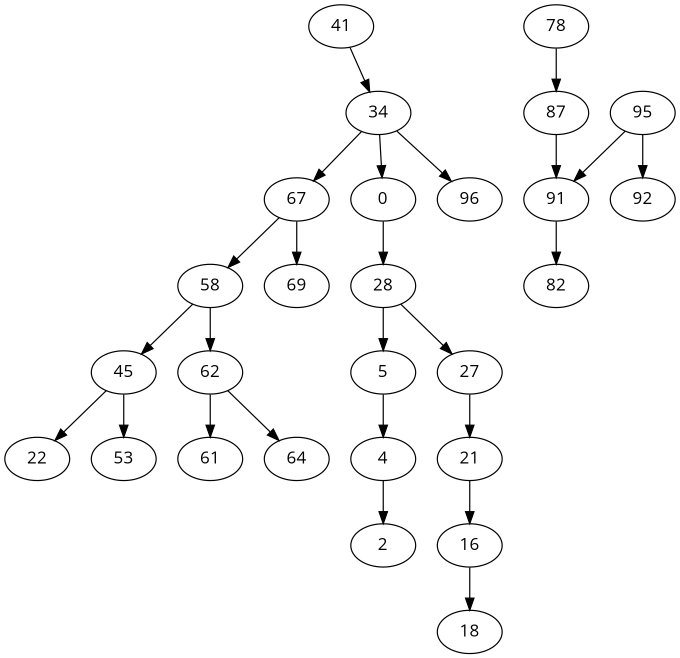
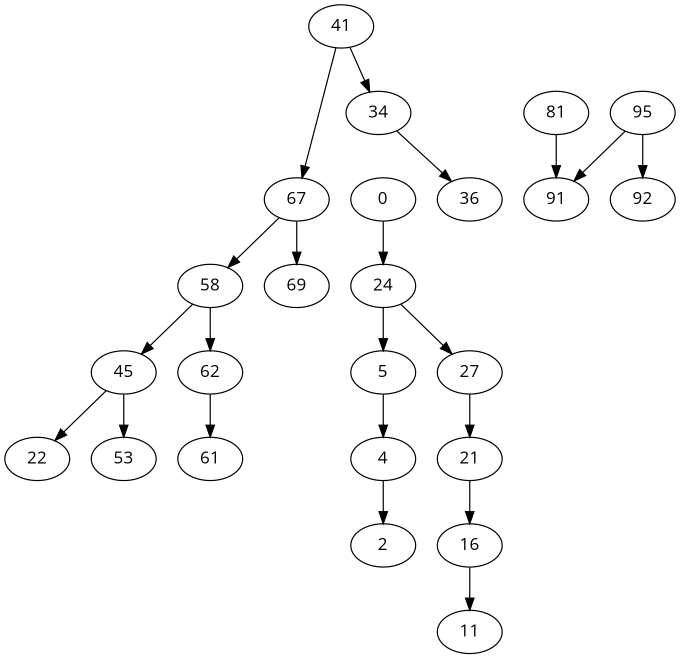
  digraph {
    fontname="Open Sans"
    node [fontname="Open Sans"]
    edge [fontname="Open Sans"]
    41
    34
    67
    0
-   36 [label=96]
+   36
    58
    69
-   24 [label=28]
+   24
    45
    62
    5
    27
    n13 [label=22]
    53
    61
-   64
-   78
-   81 [label=87]
+   81
    4
    21
    91
    2
    16
-   82
-   18
+   18 [label=11]
    95
    92
    41 -> 34
-   34 -> 67
-   34 -> 0
+   41 -> 67
    34 -> 36
    67 -> 58
    67 -> 69
    0 -> 24
    58 -> 45
    58 -> 62
    24 -> 5
    24 -> 27
    45 -> n13
    45 -> 53
    62 -> 61
-   62 -> 64
    5 -> 4
    27 -> 21
-   78 -> 81
    81 -> 91
    4 -> 2
    21 -> 16
-   91 -> 82
    16 -> 18
    95 -> 91
    95 -> 92
  }
